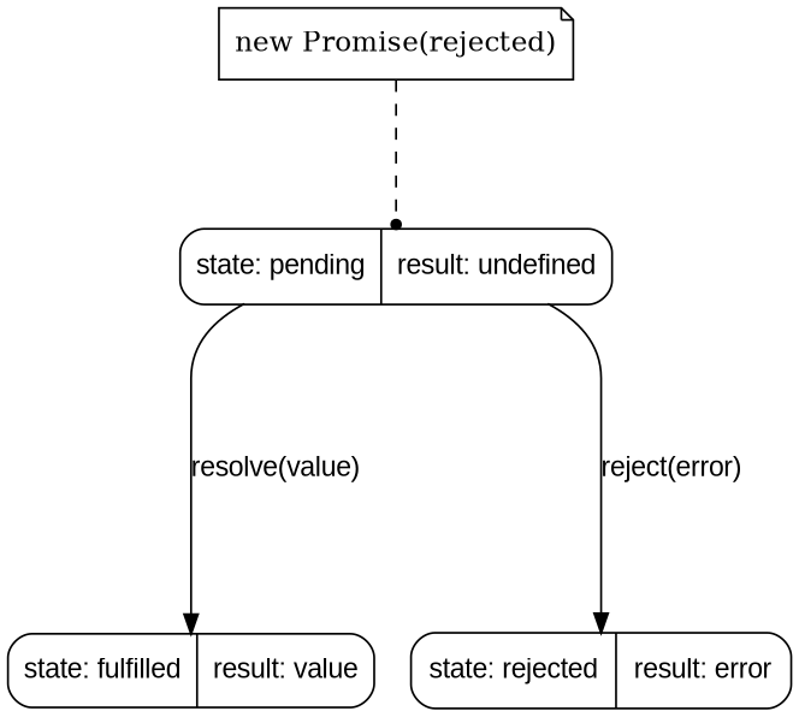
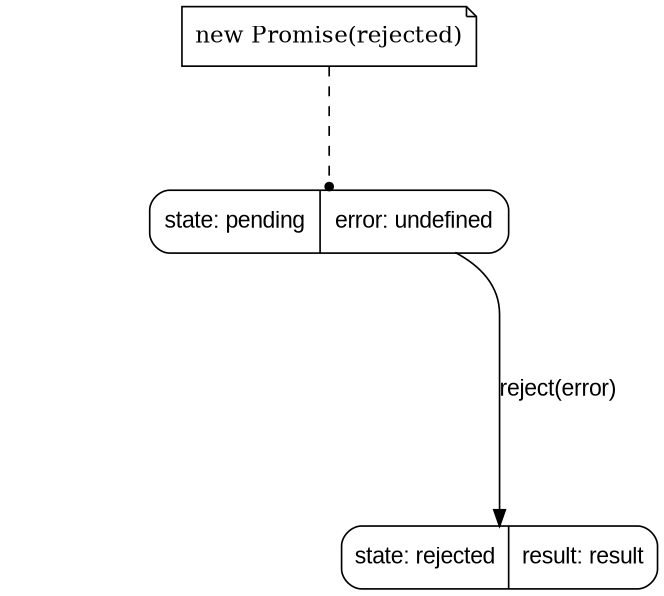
  digraph {
    rankdir=TB
    node [shape=Mrecord fontname=Arial]
    edge [fontname=Arial minlen=4]
    n1 [label="new Promise(rejected)" shape=note fontname=""]
-   n2 [label="state: pending|result: undefined"]
-   n3 [label="state: fulfilled|result: value"]
-   n4 [label="state: rejected|result: error"]
+   n2 [label="state: pending|error: undefined"]
+   n4 [label="state: rejected|result: result"]
    n1 -> n2 [arrowhead=dot arrowsize=0.6 minlen=2 style=dashed]
-   n2 -> n3 [label="resolve(value)"]
    n2 -> n4 [label="reject(error)"]
  }
